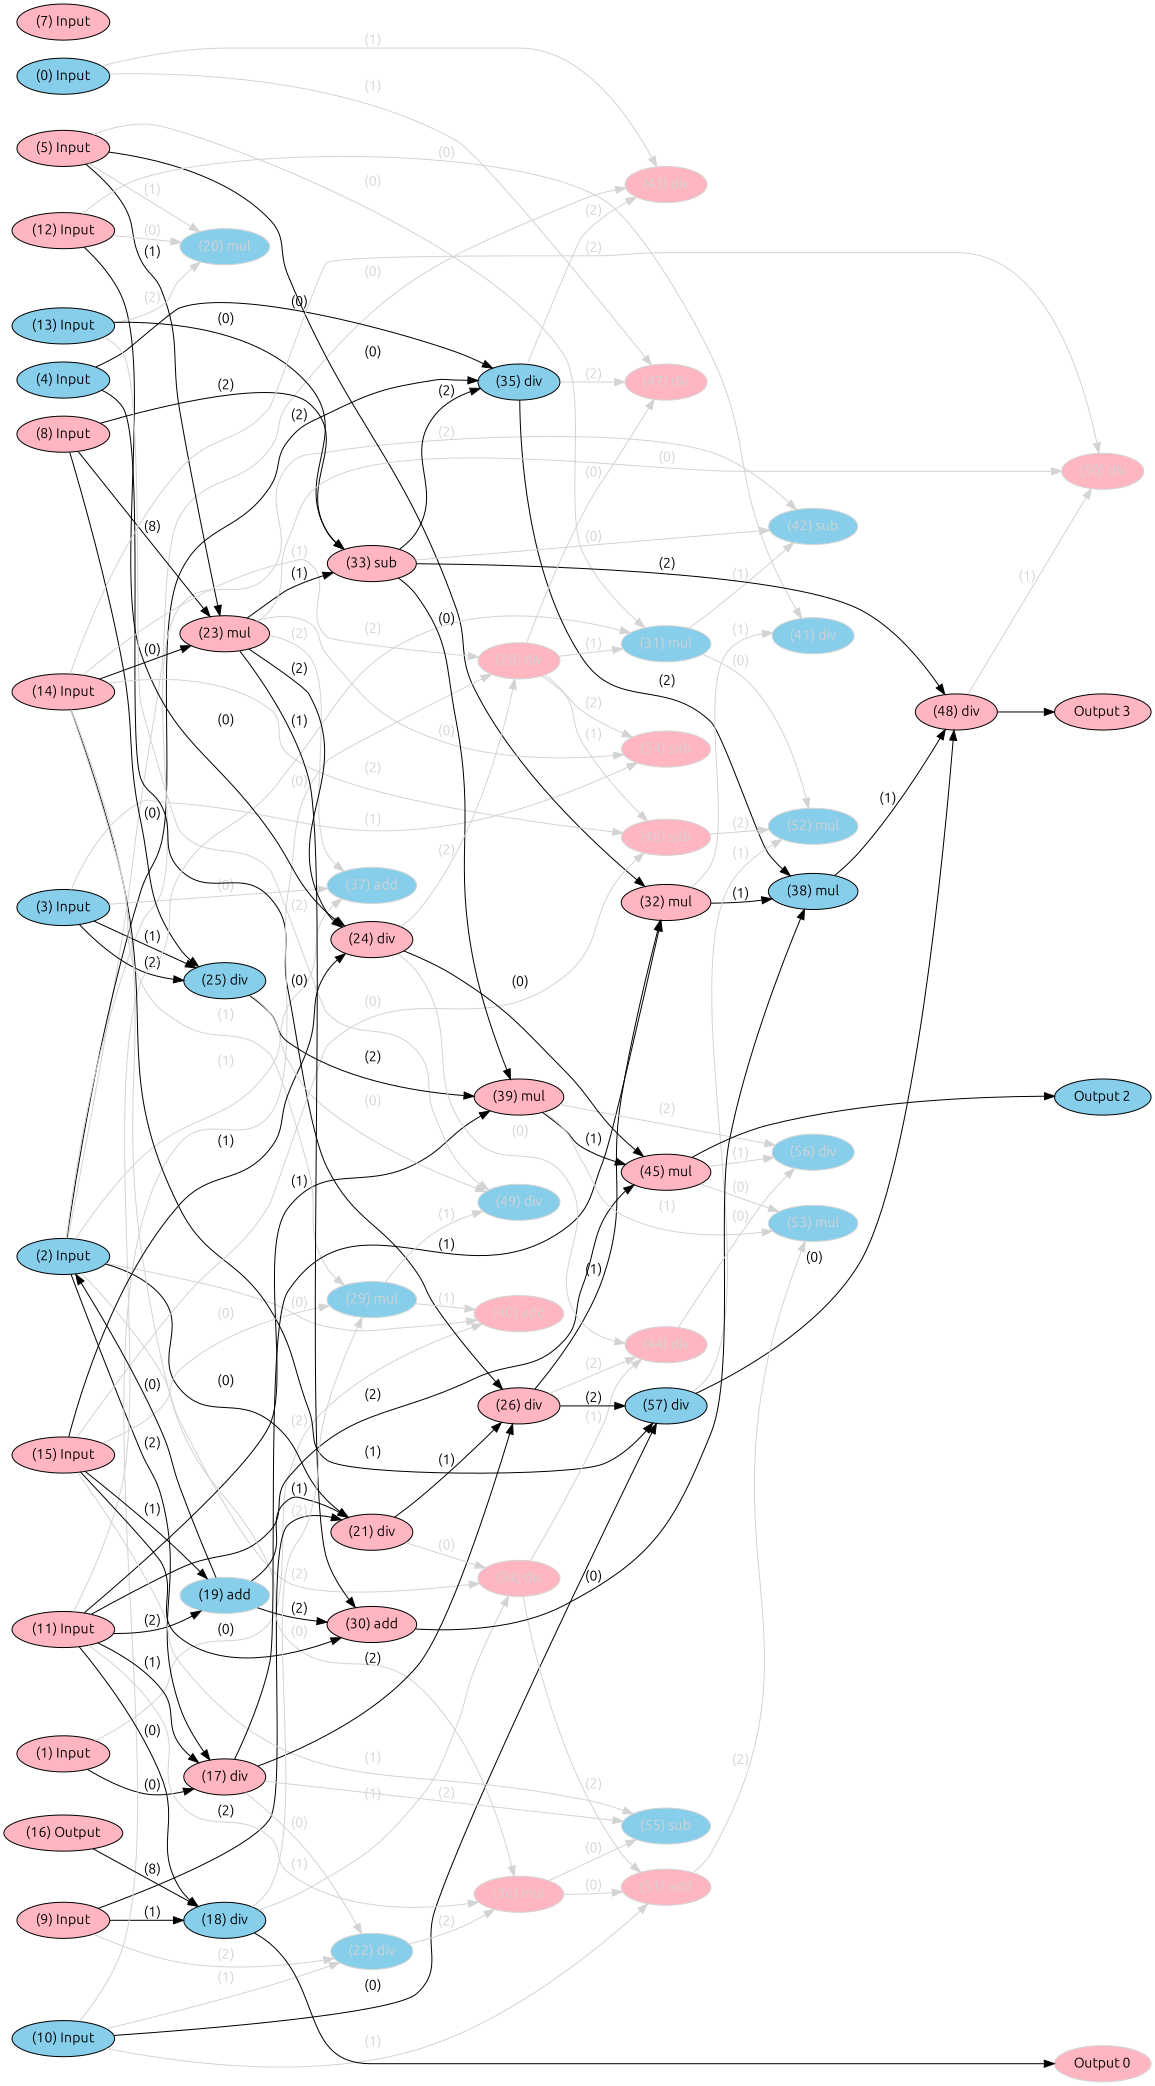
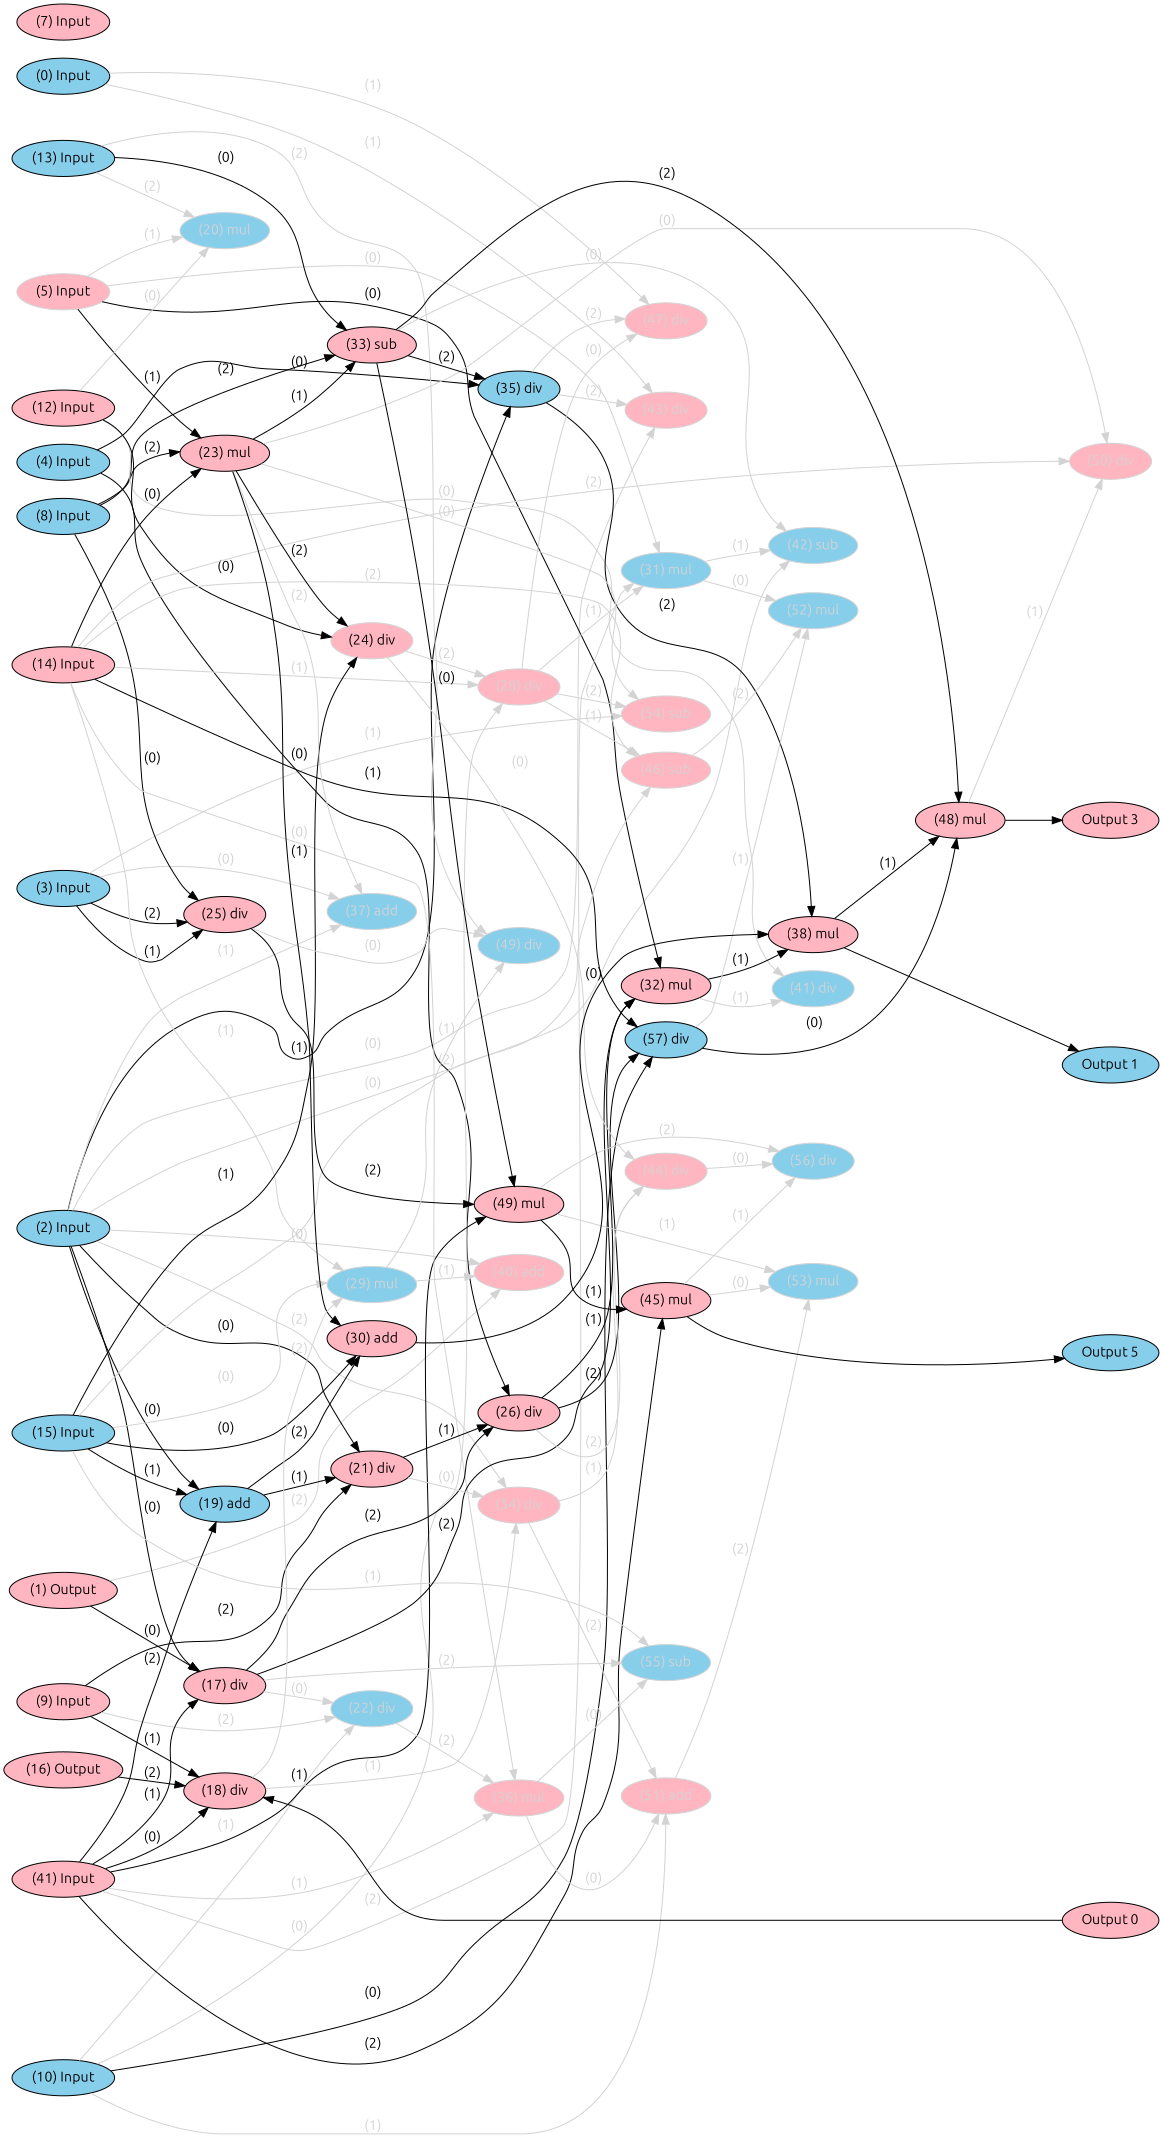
  digraph {
    fontname=Ubuntu
    rankdir=LR
    node [color=black fillcolor=lightpink fontcolor=black fontname=Ubuntu labelfontcolor=black style=filled]
    edge [bold=true color=lightgrey fontcolor=lightgrey fontname=Ubuntu labelfontcolor=lightgrey]
    n1 [fillcolor=skyblue label="(0) Input"]
-   n2 [label="(1) Input"]
+   n2 [label="(1) Output"]
    n3 [fillcolor=skyblue label="(2) Input"]
    n4 [fillcolor=skyblue label="(3) Input"]
    n5 [fillcolor=skyblue label="(4) Input"]
-   n6 [label="(5) Input"]
+   n6 [color=lightgrey label="(5) Input"]
    n7 [label="(7) Input"]
-   n8 [label="(8) Input"]
+   n8 [fillcolor=skyblue label="(8) Input"]
    n9 [label="(9) Input"]
    n10 [fillcolor=skyblue label="(10) Input"]
-   n11 [label="(11) Input"]
+   n11 [label="(41) Input"]
    n12 [label="(12) Input"]
    n13 [fillcolor=skyblue label="(13) Input"]
    n14 [label="(14) Input"]
-   n15 [label="(15) Input"]
+   n15 [fillcolor=skyblue label="(15) Input"]
    n16 [label="(16) Output"]
-   n17 [color=lightgrey label="Output 0"]
-   n19 [fillcolor=skyblue label="Output 2"]
+   n17 [label="Output 0"]
+   n18 [fillcolor=skyblue label="Output 1"]
+   n19 [fillcolor=skyblue label="Output 5"]
    n20 [label="Output 3"]
    n21 [color=lightgrey fontcolor=lightgrey label="(43) div" labelfontcolor=lightgrey]
    n22 [color=lightgrey fontcolor=lightgrey label="(47) div" labelfontcolor=lightgrey]
    n23 [label="(17) div"]
    n24 [color=lightgrey fontcolor=lightgrey label="(40) add" labelfontcolor=lightgrey]
-   n25 [color=lightgrey fillcolor=skyblue label="(19) add"]
+   n25 [fillcolor=skyblue label="(19) add"]
    n26 [label="(21) div"]
    n27 [color=lightgrey fontcolor=lightgrey label="(34) div" labelfontcolor=lightgrey]
    n28 [fillcolor=skyblue label="(35) div"]
    n29 [color=lightgrey fillcolor=skyblue fontcolor=lightgrey label="(37) add" labelfontcolor=lightgrey]
    n30 [color=lightgrey fillcolor=skyblue fontcolor=lightgrey label="(42) sub" labelfontcolor=lightgrey]
-   n31 [fillcolor=skyblue label="(25) div"]
+   n31 [label="(25) div"]
    n32 [color=lightgrey fontcolor=lightgrey label="(54) sub" labelfontcolor=lightgrey]
    n33 [label="(26) div"]
    n34 [color=lightgrey fillcolor=skyblue fontcolor=lightgrey label="(20) mul" labelfontcolor=lightgrey]
    n35 [label="(23) mul"]
    n36 [color=lightgrey fillcolor=skyblue fontcolor=lightgrey label="(31) mul" labelfontcolor=lightgrey]
    n37 [label="(32) mul"]
    n38 [label="(33) sub"]
-   n39 [fillcolor=skyblue label="(18) div"]
+   n39 [label="(18) div"]
    n40 [color=lightgrey fillcolor=skyblue fontcolor=lightgrey label="(22) div" labelfontcolor=lightgrey]
    n41 [fillcolor=skyblue label="(57) div"]
    n42 [color=lightgrey fontcolor=lightgrey label="(28) div" labelfontcolor=lightgrey]
    n43 [color=lightgrey fontcolor=lightgrey label="(51) add" labelfontcolor=lightgrey]
    n44 [color=lightgrey fontcolor=lightgrey label="(36) mul" labelfontcolor=lightgrey]
-   n45 [label="(39) mul"]
+   n45 [label="(49) mul"]
    n46 [label="(45) mul"]
    n47 [color=lightgrey fillcolor=skyblue fontcolor=lightgrey label="(41) div" labelfontcolor=lightgrey]
-   n48 [label="(24) div"]
+   n48 [color=lightgrey label="(24) div"]
    n49 [color=lightgrey fillcolor=skyblue fontcolor=lightgrey label="(49) div" labelfontcolor=lightgrey]
    n50 [color=lightgrey fillcolor=skyblue fontcolor=lightgrey label="(29) mul" labelfontcolor=lightgrey]
    n51 [color=lightgrey fontcolor=lightgrey label="(46) sub" labelfontcolor=lightgrey]
    n52 [color=lightgrey fontcolor=lightgrey label="(50) div" labelfontcolor=lightgrey]
    n53 [label="(30) add"]
    n54 [color=lightgrey fillcolor=skyblue fontcolor=lightgrey label="(55) sub" labelfontcolor=lightgrey]
    n55 [color=lightgrey fontcolor=lightgrey label="(44) div" labelfontcolor=lightgrey]
-   n56 [fillcolor=skyblue label="(38) mul"]
+   n56 [label="(38) mul"]
    n57 [color=lightgrey fillcolor=skyblue fontcolor=lightgrey label="(52) mul" labelfontcolor=lightgrey]
-   n58 [label="(48) div"]
+   n58 [label="(48) mul"]
    n59 [color=lightgrey fillcolor=skyblue fontcolor=lightgrey label="(53) mul" labelfontcolor=lightgrey]
    n60 [color=lightgrey fillcolor=skyblue fontcolor=lightgrey label="(56) div" labelfontcolor=lightgrey]
    subgraph sub_1 {
      rank=source
      n1
      n2
      n3
      n4
      n5
      n6
      n7
      n8
      n9
      n10
      n11
      n12
      n13
      n14
      n15
      n16
    }
    subgraph sub_2 {
      rank=max
      n17
+     n18
      n19
      n20
    }
    n1 -> n21 [label=" (1)"]
    n1 -> n22 [label=" (1)"]
    n2 -> n23 [color=black fontcolor=black label=" (0)" labelfontcolor=black]
    n2 -> n24 [label=" (2)"]
    n3 -> n21 [label=" (0)"]
-   n3 -> n23 [color=black fontcolor=black label=" (2)" labelfontcolor=black]
+   n3 -> n23 [color=black fontcolor=black label=" (0)" labelfontcolor=black]
    n3 -> n24 [label=" (0)"]
-   n25 -> n3 [color=black fontcolor=black label=" (0)" labelfontcolor=black]
+   n3 -> n25 [color=black fontcolor=black label=" (0)" labelfontcolor=black]
    n3 -> n26 [color=black fontcolor=black label=" (0)" labelfontcolor=black]
    n3 -> n27 [label=" (2)"]
-   n3 -> n28 [color=black fontcolor=black label=" (2)" labelfontcolor=black]
+   n3 -> n28 [color=black fontcolor=black label=" (1)" labelfontcolor=black]
    n3 -> n29 [label=" (1)"]
    n3 -> n30 [label=" (2)"]
    n4 -> n29 [label=" (0)"]
    n4 -> n31 [color=black fontcolor=black label=" (1)" labelfontcolor=black]
    n4 -> n31 [color=black fontcolor=black label=" (2)" labelfontcolor=black]
    n4 -> n32 [label=" (1)"]
    n5 -> n28 [color=black fontcolor=black label=" (0)" labelfontcolor=black]
    n5 -> n33 [color=black fontcolor=black label=" (0)" labelfontcolor=black]
    n6 -> n34 [label=" (1)"]
    n6 -> n35 [color=black fontcolor=black label=" (1)" labelfontcolor=black]
    n6 -> n36 [label=" (0)"]
    n6 -> n37 [color=black fontcolor=black label=" (0)" labelfontcolor=black]
    n8 -> n31 [color=black fontcolor=black label=" (0)" labelfontcolor=black]
-   n8 -> n35 [color=black fontcolor=black label=" (8)" labelfontcolor=black]
+   n8 -> n35 [color=black fontcolor=black label=" (2)" labelfontcolor=black]
    n8 -> n38 [color=black fontcolor=black label=" (2)" labelfontcolor=black]
    n9 -> n26 [color=black fontcolor=black label=" (2)" labelfontcolor=black]
    n9 -> n39 [color=black fontcolor=black label=" (1)" labelfontcolor=black]
    n9 -> n40 [label=" (2)"]
    n10 -> n40 [label=" (1)"]
    n10 -> n41 [color=black fontcolor=black label=" (0)" labelfontcolor=black]
    n10 -> n42 [label=" (0)"]
    n10 -> n43 [label=" (1)"]
    n11 -> n23 [color=black fontcolor=black label=" (1)" labelfontcolor=black]
    n11 -> n25 [color=black fontcolor=black label=" (2)" labelfontcolor=black]
    n11 -> n36 [label=" (2)"]
    n11 -> n39 [color=black fontcolor=black label=" (0)" labelfontcolor=black]
    n11 -> n44 [label=" (1)"]
    n11 -> n45 [color=black fontcolor=black label=" (1)" labelfontcolor=black]
    n11 -> n46 [color=black fontcolor=black label=" (2)" labelfontcolor=black]
    n12 -> n34 [label=" (0)"]
    n12 -> n47 [label=" (0)"]
    n12 -> n48 [color=black fontcolor=black label=" (0)" labelfontcolor=black]
    n13 -> n34 [label=" (2)"]
    n13 -> n38 [color=black fontcolor=black label=" (0)" labelfontcolor=black]
    n13 -> n49 [label=" (2)"]
    n14 -> n35 [color=black fontcolor=black label=" (0)" labelfontcolor=black]
    n14 -> n41 [color=black fontcolor=black label=" (1)" labelfontcolor=black]
    n14 -> n42 [label=" (1)"]
    n14 -> n44 [label=" (0)"]
    n14 -> n50 [label=" (1)"]
    n14 -> n51 [label=" (2)"]
    n14 -> n52 [label=" (2)"]
    n15 -> n25 [color=black fontcolor=black label=" (1)" labelfontcolor=black]
    n15 -> n48 [color=black fontcolor=black label=" (1)" labelfontcolor=black]
    n15 -> n50 [label=" (0)"]
    n15 -> n51 [label=" (0)"]
    n15 -> n53 [color=black fontcolor=black label=" (0)" labelfontcolor=black]
    n15 -> n54 [label=" (1)"]
-   n16 -> n39 [color=black fontcolor=black label=" (8)" labelfontcolor=black]
+   n16 -> n39 [color=black fontcolor=black label=" (2)" labelfontcolor=black]
    n23 -> n33 [color=black fontcolor=black label=" (2)" labelfontcolor=black]
-   n23 -> n37 [color=black fontcolor=black label=" (1)" labelfontcolor=black]
+   n23 -> n37 [color=black fontcolor=black label=" (2)" labelfontcolor=black]
    n23 -> n40 [label=" (0)"]
    n23 -> n54 [label=" (2)"]
    n25 -> n26 [color=black fontcolor=black label=" (1)" labelfontcolor=black]
    n25 -> n53 [color=black fontcolor=black label=" (2)" labelfontcolor=black]
    n26 -> n27 [label=" (0)"]
    n26 -> n33 [color=black fontcolor=black label=" (1)" labelfontcolor=black]
    n27 -> n43 [label=" (2)"]
    n27 -> n55 [label=" (1)"]
    n28 -> n21 [label=" (2)"]
    n28 -> n22 [label=" (2)"]
    n28 -> n56 [color=black fontcolor=black label=" (2)" labelfontcolor=black]
    n31 -> n45 [color=black fontcolor=black label=" (2)" labelfontcolor=black]
    n31 -> n49 [label=" (0)"]
    n33 -> n37 [color=black fontcolor=black label=" (1)" labelfontcolor=black]
    n33 -> n41 [color=black fontcolor=black label=" (2)" labelfontcolor=black]
    n33 -> n55 [label=" (2)"]
    n35 -> n29 [label=" (2)"]
    n35 -> n32 [label=" (0)"]
    n35 -> n38 [color=black fontcolor=black label=" (1)" labelfontcolor=black]
    n35 -> n48 [color=black fontcolor=black label=" (2)" labelfontcolor=black]
    n35 -> n52 [label=" (0)"]
    n35 -> n53 [color=black fontcolor=black label=" (1)" labelfontcolor=black]
    n36 -> n30 [label=" (1)"]
    n36 -> n57 [label=" (0)"]
    n37 -> n47 [label=" (1)"]
    n37 -> n56 [color=black fontcolor=black label=" (1)" labelfontcolor=black]
    n38 -> n28 [color=black fontcolor=black label=" (2)" labelfontcolor=black]
    n38 -> n30 [label=" (0)"]
    n38 -> n45 [color=black fontcolor=black label=" (0)" labelfontcolor=black]
    n38 -> n58 [color=black fontcolor=black label=" (2)" labelfontcolor=black]
-   n39 -> n17 [color=black fontcolor=black labelfontcolor=black]
+   n17 -> n39 [color=black fontcolor=black labelfontcolor=black]
    n39 -> n27 [label=" (1)"]
    n39 -> n50 [label=" (2)"]
    n40 -> n44 [label=" (2)"]
    n41 -> n57 [label=" (1)"]
    n41 -> n58 [color=black fontcolor=black label=" (0)" labelfontcolor=black]
    n42 -> n22 [label=" (0)"]
    n42 -> n32 [label=" (2)"]
    n42 -> n36 [label=" (1)"]
    n42 -> n51 [label=" (1)"]
    n43 -> n59 [label=" (2)"]
    n44 -> n43 [label=" (0)"]
    n44 -> n54 [label=" (0)"]
    n45 -> n46 [color=black fontcolor=black label=" (1)" labelfontcolor=black]
    n45 -> n59 [label=" (1)"]
    n45 -> n60 [label=" (2)"]
    n46 -> n19 [color=black fontcolor=black labelfontcolor=black]
    n46 -> n59 [label=" (0)"]
    n46 -> n60 [label=" (1)"]
    n48 -> n42 [label=" (2)"]
-   n48 -> n46 [color=black fontcolor=black label=" (0)" labelfontcolor=black]
    n48 -> n55 [label=" (0)"]
    n50 -> n24 [label=" (1)"]
    n50 -> n49 [label=" (1)"]
    n51 -> n57 [label=" (2)"]
    n53 -> n56 [color=black fontcolor=black label=" (0)" labelfontcolor=black]
    n55 -> n60 [label=" (0)"]
+   n56 -> n18 [color=black fontcolor=black labelfontcolor=black]
    n56 -> n58 [color=black fontcolor=black label=" (1)" labelfontcolor=black]
    n58 -> n20 [color=black fontcolor=black labelfontcolor=black]
    n58 -> n52 [label=" (1)"]
  }
